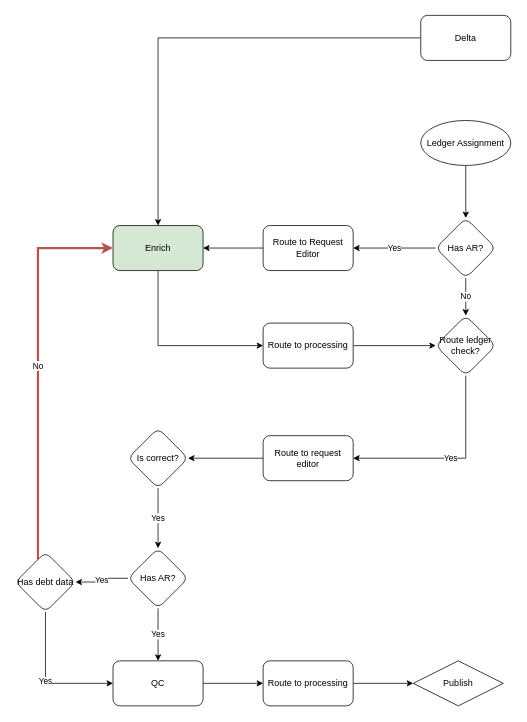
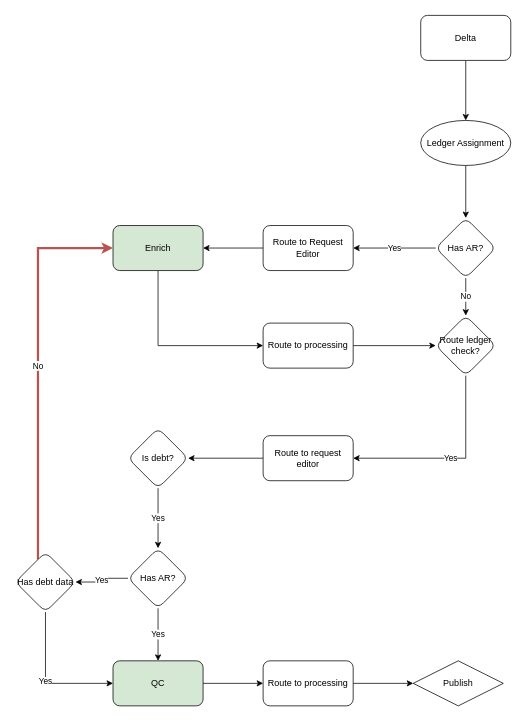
  <mxCell id="0" />
  <mxCell id="1" parent="0" />
- <mxCell id="2" value="" style="edgeStyle=orthogonalEdgeStyle;rounded=0;orthogonalLoop=1;jettySize=auto;html=1;" edge="1" parent="1" source="3" target="12"><mxGeometry relative="1" as="geometry" /></mxCell>
+ <mxCell id="2" value="" style="edgeStyle=orthogonalEdgeStyle;rounded=0;orthogonalLoop=1;jettySize=auto;html=1;" edge="1" parent="1" source="3" target="5"><mxGeometry relative="1" as="geometry" /></mxCell>
  <mxCell id="3" value="Delta" style="rounded=1;whiteSpace=wrap;html=1;" vertex="1" parent="1"><mxGeometry x="560" y="20" width="120" height="60" as="geometry" /></mxCell>
  <mxCell id="4" value="" style="edgeStyle=orthogonalEdgeStyle;rounded=0;orthogonalLoop=1;jettySize=auto;html=1;" edge="1" parent="1" source="5" target="8"><mxGeometry relative="1" as="geometry" /></mxCell>
  <mxCell id="5" value="Ledger Assignment" style="ellipse;whiteSpace=wrap;html=1;" vertex="1" parent="1"><mxGeometry x="560" y="160" width="120" height="60" as="geometry" /></mxCell>
  <mxCell id="6" value="Yes" style="edgeStyle=orthogonalEdgeStyle;rounded=0;orthogonalLoop=1;jettySize=auto;html=1;" edge="1" parent="1" source="8" target="10"><mxGeometry relative="1" as="geometry" /></mxCell>
  <mxCell id="7" value="No" style="edgeStyle=orthogonalEdgeStyle;rounded=0;orthogonalLoop=1;jettySize=auto;html=1;" edge="1" parent="1" source="8" target="16"><mxGeometry relative="1" as="geometry" /></mxCell>
  <mxCell id="8" value="Has AR?" style="rhombus;whiteSpace=wrap;html=1;rounded=1;" vertex="1" parent="1"><mxGeometry x="580" y="290" width="80" height="80" as="geometry" /></mxCell>
  <mxCell id="9" value="" style="edgeStyle=orthogonalEdgeStyle;rounded=0;orthogonalLoop=1;jettySize=auto;html=1;" edge="1" parent="1" source="10" target="12"><mxGeometry relative="1" as="geometry" /></mxCell>
  <mxCell id="10" value="Route to Request Editor" style="whiteSpace=wrap;html=1;rounded=1;" vertex="1" parent="1"><mxGeometry x="350" y="300" width="120" height="60" as="geometry" /></mxCell>
  <mxCell id="11" style="edgeStyle=orthogonalEdgeStyle;rounded=0;orthogonalLoop=1;jettySize=auto;html=1;entryX=0;entryY=0.5;entryDx=0;entryDy=0;" edge="1" parent="1" source="12" target="14"><mxGeometry relative="1" as="geometry"><Array as="points"><mxPoint x="210" y="460" /></Array></mxGeometry></mxCell>
  <mxCell id="12" value="Enrich" style="whiteSpace=wrap;html=1;rounded=1;fillColor=#d5e8d4;" vertex="1" parent="1"><mxGeometry x="150" y="300" width="120" height="60" as="geometry" /></mxCell>
  <mxCell id="13" value="" style="edgeStyle=orthogonalEdgeStyle;rounded=0;orthogonalLoop=1;jettySize=auto;html=1;" edge="1" parent="1" source="14" target="16"><mxGeometry relative="1" as="geometry" /></mxCell>
  <mxCell id="14" value="Route to processing" style="whiteSpace=wrap;html=1;rounded=1;" vertex="1" parent="1"><mxGeometry x="350" y="430" width="120" height="60" as="geometry" /></mxCell>
  <mxCell id="15" value="Yes" style="edgeStyle=orthogonalEdgeStyle;rounded=0;orthogonalLoop=1;jettySize=auto;html=1;" edge="1" parent="1" source="16" target="18"><mxGeometry relative="1" as="geometry"><Array as="points"><mxPoint x="620" y="610" /></Array></mxGeometry></mxCell>
  <mxCell id="16" value="Route ledger check?" style="rhombus;whiteSpace=wrap;html=1;rounded=1;" vertex="1" parent="1"><mxGeometry x="580" y="420" width="80" height="80" as="geometry" /></mxCell>
  <mxCell id="17" value="" style="edgeStyle=orthogonalEdgeStyle;rounded=0;orthogonalLoop=1;jettySize=auto;html=1;" edge="1" parent="1" source="18" target="20"><mxGeometry relative="1" as="geometry" /></mxCell>
  <mxCell id="18" value="Route to request editor" style="whiteSpace=wrap;html=1;rounded=1;" vertex="1" parent="1"><mxGeometry x="350" y="580" width="120" height="60" as="geometry" /></mxCell>
  <mxCell id="19" value="Yes" style="edgeStyle=orthogonalEdgeStyle;rounded=0;orthogonalLoop=1;jettySize=auto;html=1;" edge="1" parent="1" source="20" target="28"><mxGeometry relative="1" as="geometry" /></mxCell>
- <mxCell id="20" value="Is correct?" style="rhombus;whiteSpace=wrap;html=1;rounded=1;" vertex="1" parent="1"><mxGeometry x="170" y="570" width="80" height="80" as="geometry" /></mxCell>
+ <mxCell id="20" value="Is debt?" style="rhombus;whiteSpace=wrap;html=1;rounded=1;" vertex="1" parent="1"><mxGeometry x="170" y="570" width="80" height="80" as="geometry" /></mxCell>
  <mxCell id="21" value="" style="edgeStyle=orthogonalEdgeStyle;rounded=0;orthogonalLoop=1;jettySize=auto;html=1;" edge="1" parent="1" source="22" target="24"><mxGeometry relative="1" as="geometry" /></mxCell>
- <mxCell id="22" value="QC" style="whiteSpace=wrap;html=1;rounded=1;" vertex="1" parent="1"><mxGeometry x="150" y="880" width="120" height="60" as="geometry" /></mxCell>
+ <mxCell id="22" value="QC" style="whiteSpace=wrap;html=1;rounded=1;fillColor=#d5e8d4;" vertex="1" parent="1"><mxGeometry x="150" y="880" width="120" height="60" as="geometry" /></mxCell>
  <mxCell id="23" value="" style="edgeStyle=orthogonalEdgeStyle;rounded=0;orthogonalLoop=1;jettySize=auto;html=1;" edge="1" parent="1" source="24" target="25"><mxGeometry relative="1" as="geometry" /></mxCell>
  <mxCell id="24" value="Route to processing" style="whiteSpace=wrap;html=1;rounded=1;" vertex="1" parent="1"><mxGeometry x="350" y="880" width="120" height="60" as="geometry" /></mxCell>
  <mxCell id="25" value="Publish" style="rhombus;whiteSpace=wrap;html=1;" vertex="1" parent="1"><mxGeometry x="550" y="880" width="120" height="60" as="geometry" /></mxCell>
  <mxCell id="26" value="Yes" style="edgeStyle=orthogonalEdgeStyle;rounded=0;orthogonalLoop=1;jettySize=auto;html=1;" edge="1" parent="1" source="28" target="31"><mxGeometry relative="1" as="geometry" /></mxCell>
  <mxCell id="27" value="Yes" style="edgeStyle=orthogonalEdgeStyle;rounded=0;orthogonalLoop=1;jettySize=auto;html=1;" edge="1" parent="1" source="28" target="22"><mxGeometry relative="1" as="geometry" /></mxCell>
  <mxCell id="28" value="Has AR?" style="rhombus;whiteSpace=wrap;html=1;rounded=1;" vertex="1" parent="1"><mxGeometry x="170" y="730" width="80" height="80" as="geometry" /></mxCell>
  <mxCell id="29" value="No" style="edgeStyle=orthogonalEdgeStyle;rounded=0;orthogonalLoop=1;jettySize=auto;html=1;entryX=0;entryY=0.5;entryDx=0;entryDy=0;fillColor=#f8cecc;strokeColor=#b85450;strokeWidth=3;" edge="1" parent="1" source="31" target="12"><mxGeometry relative="1" as="geometry"><Array as="points"><mxPoint x="50" y="330" /></Array></mxGeometry></mxCell>
  <mxCell id="30" value="Yes" style="edgeStyle=orthogonalEdgeStyle;rounded=0;orthogonalLoop=1;jettySize=auto;html=1;entryX=0;entryY=0.5;entryDx=0;entryDy=0;strokeWidth=1;exitX=0.5;exitY=1;exitDx=0;exitDy=0;" edge="1" parent="1" source="31" target="22"><mxGeometry relative="1" as="geometry" /></mxCell>
  <mxCell id="31" value="Has debt data" style="rhombus;whiteSpace=wrap;html=1;rounded=1;" vertex="1" parent="1"><mxGeometry x="20" y="735" width="80" height="80" as="geometry" /></mxCell>
